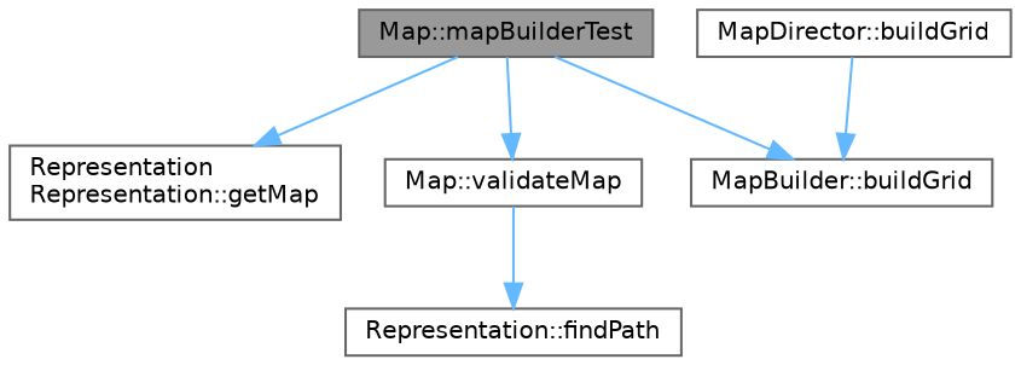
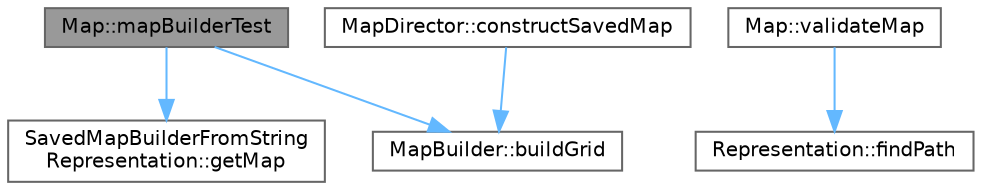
  digraph {
    rankdir=TB
    node [color=grey40 fillcolor=white fontname=Helvetica fontsize=10 shape=box style=filled]
    edge [color=steelblue1 fontname=Helvetica fontsize=10 labelfontname=Helvetica labelfontsize=10 style=solid]
    n1 [color=gray40 fillcolor=grey60 fontcolor=black height=0.2 label="Map::mapBuilderTest" width=0.4]
-   n2 [height=0.2 label="Representation\lRepresentation::getMap" width=0.4]
+   n2 [height=0.2 label="SavedMapBuilderFromString\lRepresentation::getMap" width=0.4]
    n3 [height=0.2 label="Map::validateMap" width=0.4]
    n4 [height=0.2 label="MapBuilder::buildGrid" width=0.4]
-   n5 [height=0.2 label="MapDirector::buildGrid" width=0.4]
+   n5 [height=0.2 label="MapDirector::constructSavedMap" width=0.4]
    n6 [height=0.2 label="Representation::findPath" width=0.4]
    n1 -> n2
-   n1 -> n3
    n1 -> n4
    n3 -> n6
    n5 -> n4
  }
